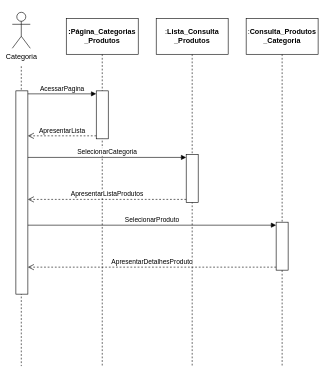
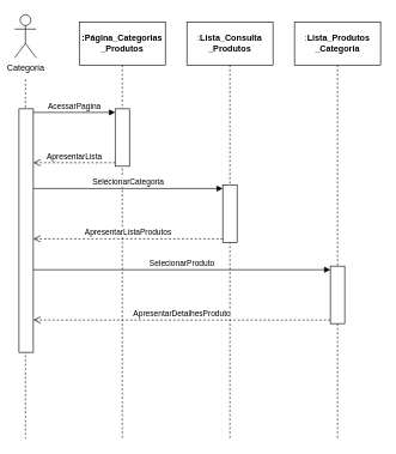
  <mxCell id="0" />
  <mxCell id="1" parent="0" />
  <mxCell id="2" style="edgeStyle=orthogonalEdgeStyle;rounded=0;orthogonalLoop=1;jettySize=auto;html=1;endArrow=none;endFill=0;dashed=1;" edge="1" parent="1"><mxGeometry relative="1" as="geometry"><mxPoint x="35" y="610" as="targetPoint" /><mxPoint x="35" y="110" as="sourcePoint" /></mxGeometry></mxCell>
  <mxCell id="3" value="Categoria" style="shape=umlActor;verticalLabelPosition=bottom;verticalAlign=top;html=1;outlineConnect=0;" vertex="1" parent="1"><mxGeometry x="20" y="20" width="30" height="60" as="geometry" /></mxCell>
  <mxCell id="4" style="edgeStyle=orthogonalEdgeStyle;rounded=0;orthogonalLoop=1;jettySize=auto;html=1;endArrow=none;endFill=0;dashed=1;" edge="1" parent="1" source="5"><mxGeometry relative="1" as="geometry"><mxPoint x="170" y="610" as="targetPoint" /></mxGeometry></mxCell>
  <mxCell id="5" value="&lt;strong&gt;:Página_Categorias&lt;br&gt;_Produtos&lt;/strong&gt;" style="rounded=0;whiteSpace=wrap;html=1;" vertex="1" parent="1"><mxGeometry x="110" y="30" width="120" height="60" as="geometry" /></mxCell>
  <mxCell id="6" style="edgeStyle=orthogonalEdgeStyle;rounded=0;orthogonalLoop=1;jettySize=auto;html=1;endArrow=none;endFill=0;dashed=1;" edge="1" parent="1" source="7"><mxGeometry relative="1" as="geometry"><mxPoint x="320" y="610" as="targetPoint" /></mxGeometry></mxCell>
  <mxCell id="7" value=":&lt;strong&gt;Lista_Consulta&lt;br&gt;_Produtos&lt;/strong&gt;" style="rounded=0;whiteSpace=wrap;html=1;" vertex="1" parent="1"><mxGeometry x="260" y="30" width="120" height="60" as="geometry" /></mxCell>
  <mxCell id="8" style="edgeStyle=orthogonalEdgeStyle;rounded=0;orthogonalLoop=1;jettySize=auto;html=1;endArrow=none;endFill=0;dashed=1;" edge="1" parent="1" source="9"><mxGeometry relative="1" as="geometry"><mxPoint x="470" y="610" as="targetPoint" /></mxGeometry></mxCell>
- <mxCell id="9" value=":&lt;strong&gt;Consulta_Produtos&lt;br&gt;_Categoria&lt;/strong&gt;" style="rounded=0;whiteSpace=wrap;html=1;" vertex="1" parent="1"><mxGeometry x="410" y="30" width="120" height="60" as="geometry" /></mxCell>
+ <mxCell id="9" value=":&lt;strong&gt;Lista_Produtos&lt;br&gt;_Categoria&lt;/strong&gt;" style="rounded=0;whiteSpace=wrap;html=1;" vertex="1" parent="1"><mxGeometry x="410" y="30" width="120" height="60" as="geometry" /></mxCell>
  <mxCell id="10" value="" style="html=1;points=[[0,0,0,0,5],[0,1,0,0,-5],[1,0,0,0,5],[1,1,0,0,-5]];perimeter=orthogonalPerimeter;outlineConnect=0;targetShapes=umlLifeline;portConstraint=eastwest;newEdgeStyle={&quot;curved&quot;:0,&quot;rounded&quot;:0};" vertex="1" parent="1"><mxGeometry x="26" y="151" width="20" height="339" as="geometry" /></mxCell>
  <mxCell id="11" value="" style="html=1;points=[[0,0,0,0,5],[0,1,0,0,-5],[1,0,0,0,5],[1,1,0,0,-5]];perimeter=orthogonalPerimeter;outlineConnect=0;targetShapes=umlLifeline;portConstraint=eastwest;newEdgeStyle={&quot;curved&quot;:0,&quot;rounded&quot;:0};" vertex="1" parent="1"><mxGeometry x="160" y="151" width="20" height="80" as="geometry" /></mxCell>
  <mxCell id="12" value="AcessarPagina" style="html=1;verticalAlign=bottom;endArrow=block;curved=0;rounded=0;entryX=0;entryY=0;entryDx=0;entryDy=5;exitX=1;exitY=0;exitDx=0;exitDy=5;exitPerimeter=0;" edge="1" target="11" parent="1" source="10"><mxGeometry relative="1" as="geometry"><mxPoint x="100" y="156" as="sourcePoint" /></mxGeometry></mxCell>
  <mxCell id="13" value="ApresentarLista" style="html=1;verticalAlign=bottom;endArrow=open;dashed=1;endSize=8;curved=0;rounded=0;exitX=0;exitY=1;exitDx=0;exitDy=-5;" edge="1" source="11" parent="1" target="10"><mxGeometry relative="1" as="geometry"><mxPoint x="46" y="465" as="targetPoint" /></mxGeometry></mxCell>
  <mxCell id="14" value="" style="html=1;points=[[0,0,0,0,5],[0,1,0,0,-5],[1,0,0,0,5],[1,1,0,0,-5]];perimeter=orthogonalPerimeter;outlineConnect=0;targetShapes=umlLifeline;portConstraint=eastwest;newEdgeStyle={&quot;curved&quot;:0,&quot;rounded&quot;:0};" vertex="1" parent="1"><mxGeometry x="310" y="257" width="20" height="80" as="geometry" /></mxCell>
  <mxCell id="15" value="SelecionarCategoria" style="html=1;verticalAlign=bottom;endArrow=block;curved=0;rounded=0;entryX=0;entryY=0;entryDx=0;entryDy=5;" edge="1" target="14" parent="1" source="10"><mxGeometry relative="1" as="geometry"><mxPoint x="240" y="262" as="sourcePoint" /></mxGeometry></mxCell>
  <mxCell id="16" value="ApresentarListaProdutos" style="html=1;verticalAlign=bottom;endArrow=open;dashed=1;endSize=8;curved=0;rounded=0;exitX=0;exitY=1;exitDx=0;exitDy=-5;" edge="1" source="14" parent="1" target="10"><mxGeometry relative="1" as="geometry"><mxPoint x="240" y="332" as="targetPoint" /><mxPoint as="offset" /></mxGeometry></mxCell>
  <mxCell id="17" value="" style="html=1;points=[[0,0,0,0,5],[0,1,0,0,-5],[1,0,0,0,5],[1,1,0,0,-5]];perimeter=orthogonalPerimeter;outlineConnect=0;targetShapes=umlLifeline;portConstraint=eastwest;newEdgeStyle={&quot;curved&quot;:0,&quot;rounded&quot;:0};" vertex="1" parent="1"><mxGeometry x="460" y="370" width="20" height="80" as="geometry" /></mxCell>
  <mxCell id="18" value="SelecionarProduto" style="html=1;verticalAlign=bottom;endArrow=block;curved=0;rounded=0;entryX=0;entryY=0;entryDx=0;entryDy=5;" edge="1" target="17" parent="1" source="10"><mxGeometry relative="1" as="geometry"><mxPoint x="390" y="375" as="sourcePoint" /></mxGeometry></mxCell>
  <mxCell id="19" value="ApresentarDetalhesProduto" style="html=1;verticalAlign=bottom;endArrow=open;dashed=1;endSize=8;curved=0;rounded=0;exitX=0;exitY=1;exitDx=0;exitDy=-5;exitPerimeter=0;" edge="1" source="17" parent="1" target="10"><mxGeometry relative="1" as="geometry"><mxPoint x="540" y="555" as="targetPoint" /><mxPoint x="610" y="555" as="sourcePoint" /></mxGeometry></mxCell>
